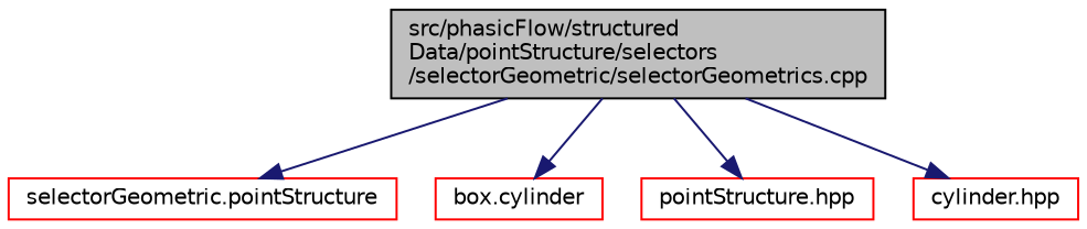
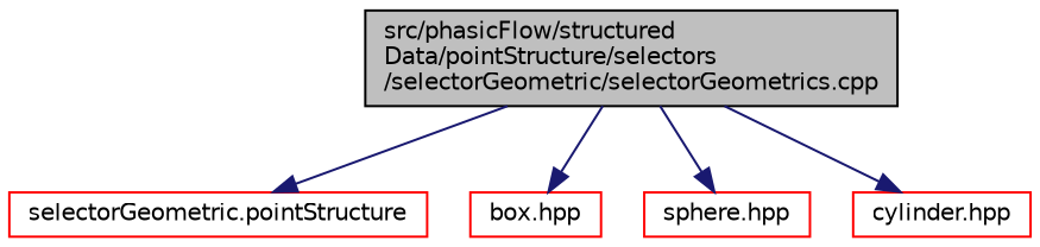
  digraph {
    node [color=red fillcolor=white fontname=Helvetica fontsize=10 shape=record style=filled]
    edge [color=midnightblue fontname=Helvetica fontsize=10 labelfontname=Helvetica labelfontsize=10 style=solid]
    n1 [color=black fillcolor=grey75 fontcolor=black height=0.2 label="src/phasicFlow/structured\lData/pointStructure/selectors\l/selectorGeometric/selectorGeometrics.cpp" width=0.4]
    n2 [height=0.2 label="selectorGeometric.pointStructure" width=0.4]
-   n3 [height=0.2 label="box.cylinder" width=0.4]
-   n4 [height=0.2 label="pointStructure.hpp" width=0.4]
+   n3 [height=0.2 label="box.hpp" width=0.4]
+   n4 [height=0.2 label="sphere.hpp" width=0.4]
    n5 [height=0.2 label="cylinder.hpp" width=0.4]
    n1 -> n2
    n1 -> n3
    n1 -> n4
    n1 -> n5
  }
